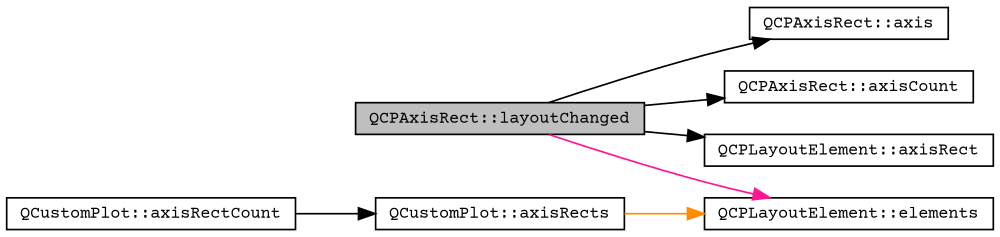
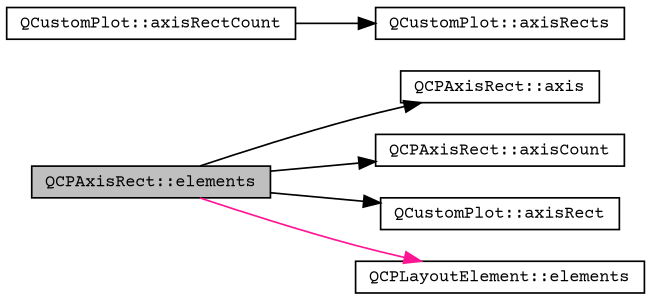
  digraph {
    fontname="Courier Prime"
    rankdir=LR
    node [color=black fillcolor=white fontname="Courier Prime" fontsize=10 shape=record style=filled]
    edge [color=black fontname="Courier Prime" fontsize=10 labelfontname=Helvetica labelfontsize=10 style=solid]
-   n1 [fillcolor=grey75 fontcolor=black height=0.2 label="QCPAxisRect::layoutChanged" width=0.4]
+   n1 [fillcolor=grey75 fontcolor=black height=0.2 label="QCPAxisRect::elements" width=0.4]
    n2 [height=0.2 label="QCPAxisRect::axis" width=0.4]
    n3 [height=0.2 label="QCPAxisRect::axisCount" width=0.4]
-   n4 [height=0.2 label="QCPLayoutElement::axisRect" width=0.4]
+   n4 [height=0.2 label="QCustomPlot::axisRect" width=0.4]
    n5 [height=0.2 label="QCPLayoutElement::elements" width=0.4]
    n6 [height=0.2 label="QCustomPlot::axisRectCount" width=0.4]
    n7 [height=0.2 label="QCustomPlot::axisRects" width=0.4]
    n1 -> n2
    n1 -> n3
    n1 -> n4
    n1 -> n5 [color=deeppink]
    n6 -> n7
-   n7 -> n5 [color=darkorange]
  }
